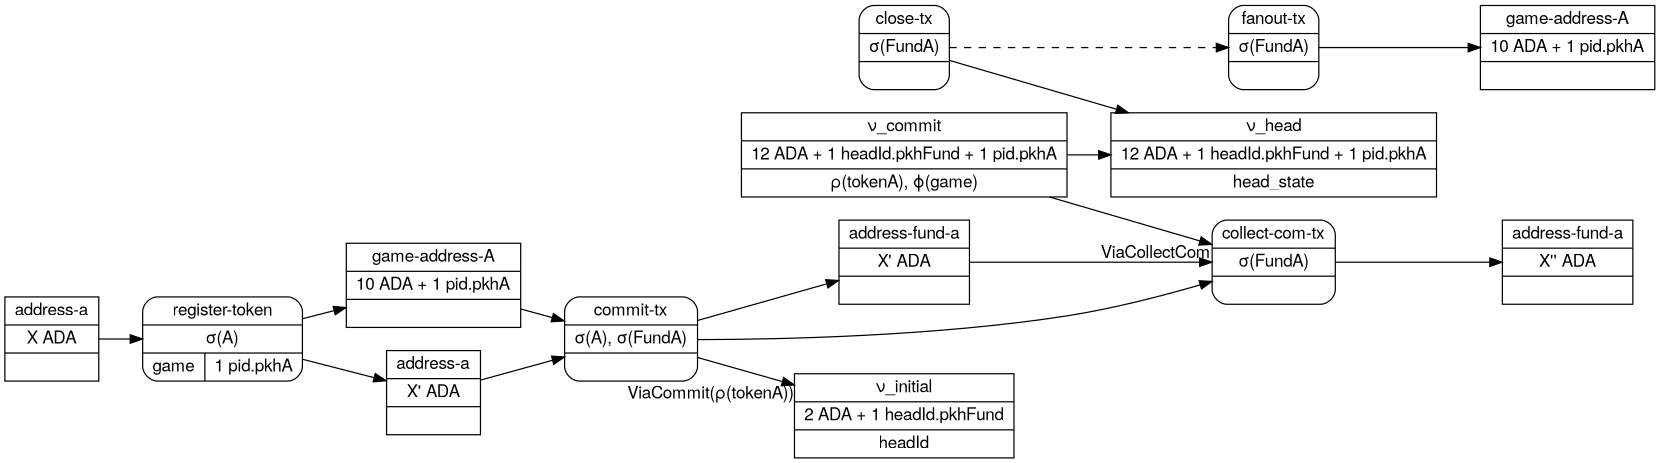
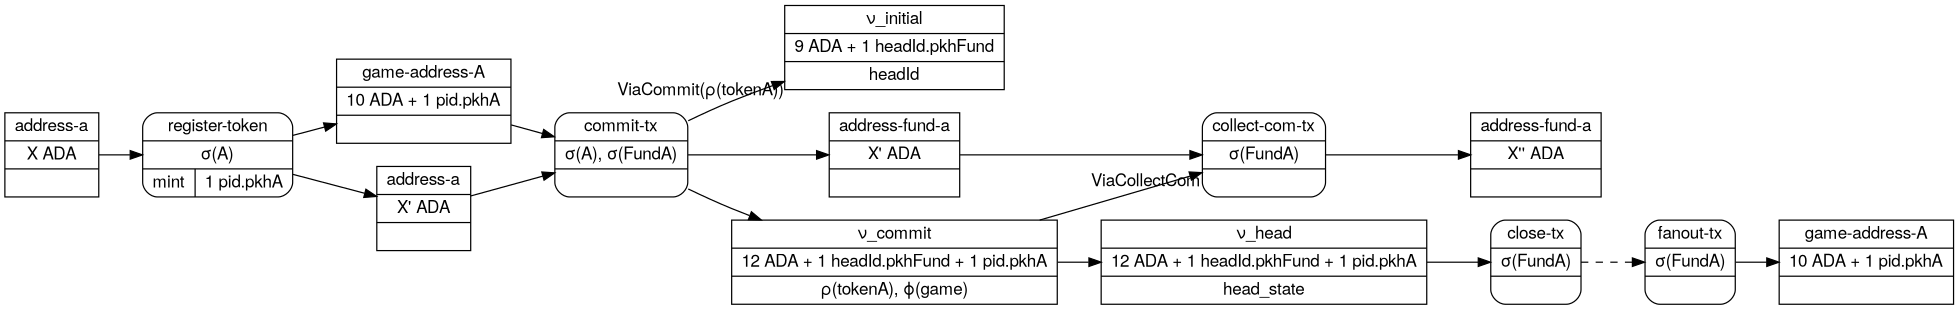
  digraph {
    fontname="Helvetica,Arial,sans-serif"
    rankdir=LR
    node [fontname="Helvetica,Arial,sans-serif" shape=record]
    edge [fontname="Helvetica,Arial,sans-serif"]
    n1 [label="game-address-A | 10 ADA + 1 pid.pkhA | "]
    n2 [label="commit-tx | σ(A), σ(FundA) | " shape=Mrecord]
-   n3 [label="ν_initial | 2 ADA + 1 headId.pkhFund | headId "]
+   n3 [label="ν_initial | 9 ADA + 1 headId.pkhFund | headId "]
    n4 [label="ν_commit | 12 ADA + 1 headId.pkhFund + 1 pid.pkhA | ρ(tokenA), ϕ(game) "]
    n5 [label="address-fund-a | X' ADA | "]
-   n6 [label="register-token | σ(A) | {game | 1 pid.pkhA}" shape=Mrecord]
+   n6 [label="register-token | σ(A) | {mint | 1 pid.pkhA}" shape=Mrecord]
    n7 [label="address-a | X' ADA | "]
    n8 [label="address-a | X ADA | "]
    n9 [label="collect-com-tx | σ(FundA) | " shape=Mrecord]
    n10 [label="ν_head | 12 ADA + 1 headId.pkhFund + 1 pid.pkhA | head_state "]
    n11 [label="address-fund-a | X'' ADA | "]
    n12 [label="close-tx | σ(FundA) | " shape=Mrecord]
    n13 [label="fanout-tx | σ(FundA) | " shape=Mrecord]
    n14 [label="game-address-A | 10 ADA + 1 pid.pkhA | "]
    n1 -> n2
    n2 -> n3 [headlabel="ViaCommit(ρ(tokenA))"]
-   n2 -> n9
+   n2 -> n4
    n2 -> n5
    n4 -> n9 [headlabel=ViaCollectCom]
    n4 -> n10
    n5 -> n9
    n6 -> n1
    n6 -> n7
    n7 -> n2
    n8 -> n6
    n9 -> n11
-   n12 -> n10
+   n10 -> n12
    n12 -> n13 [style=dashed]
    n13 -> n14
  }
